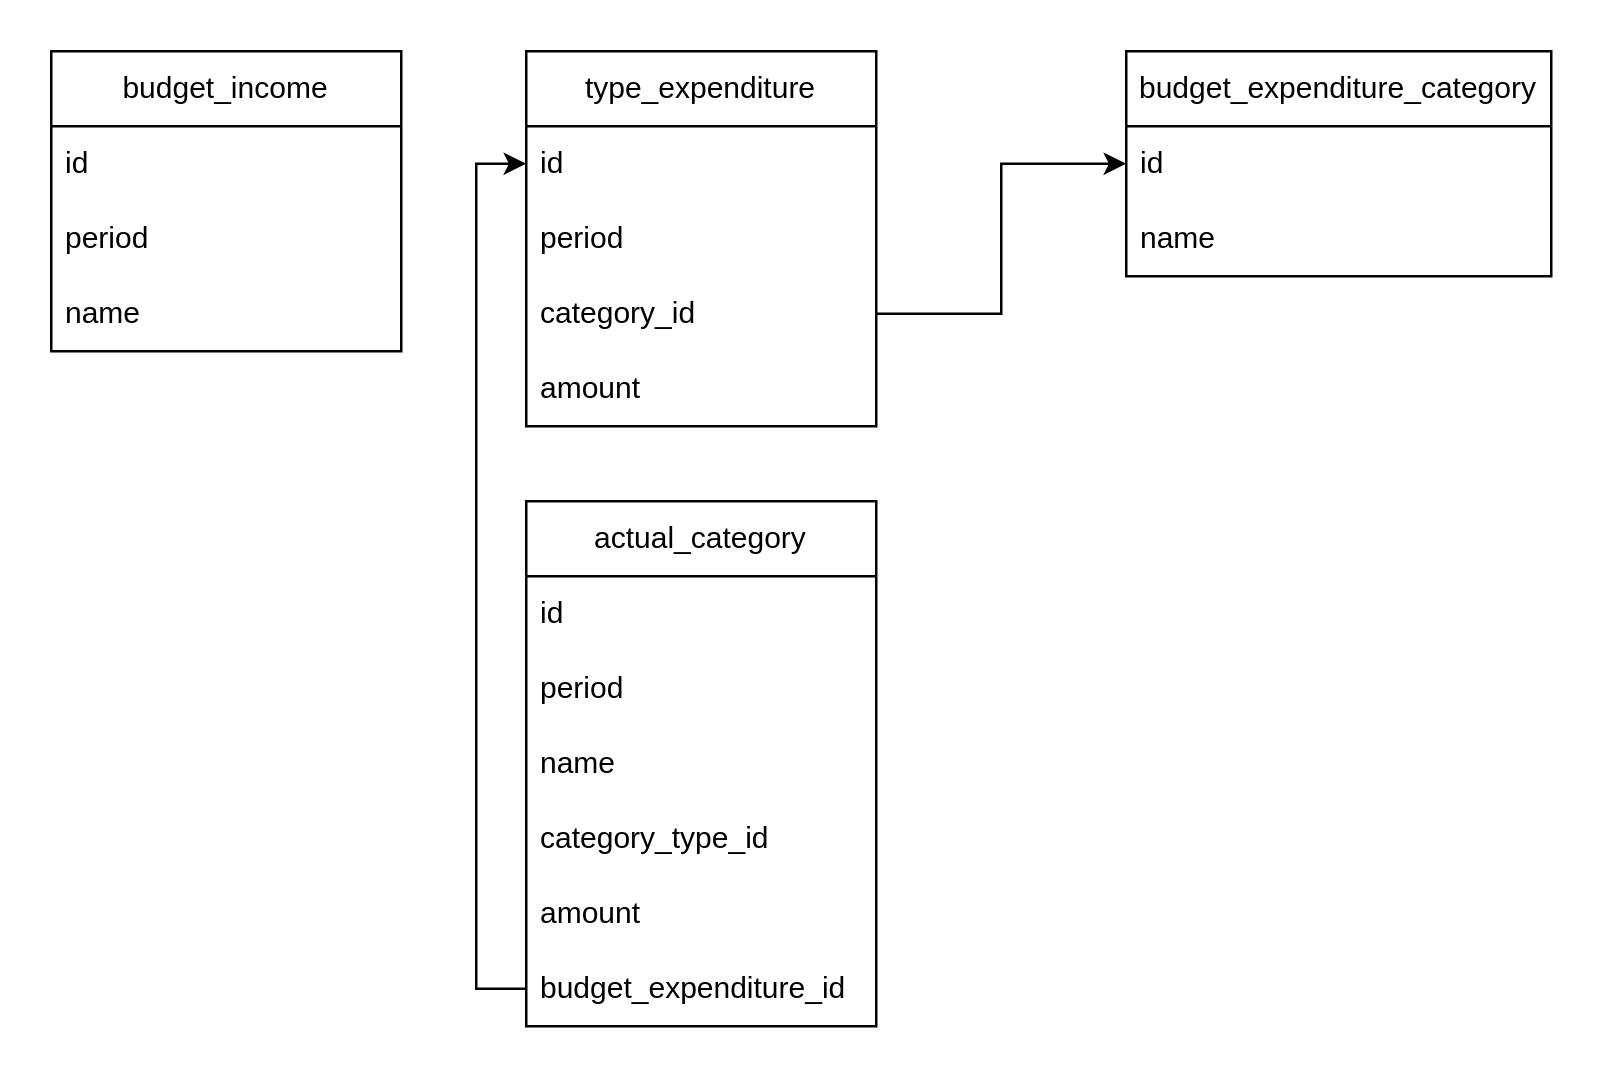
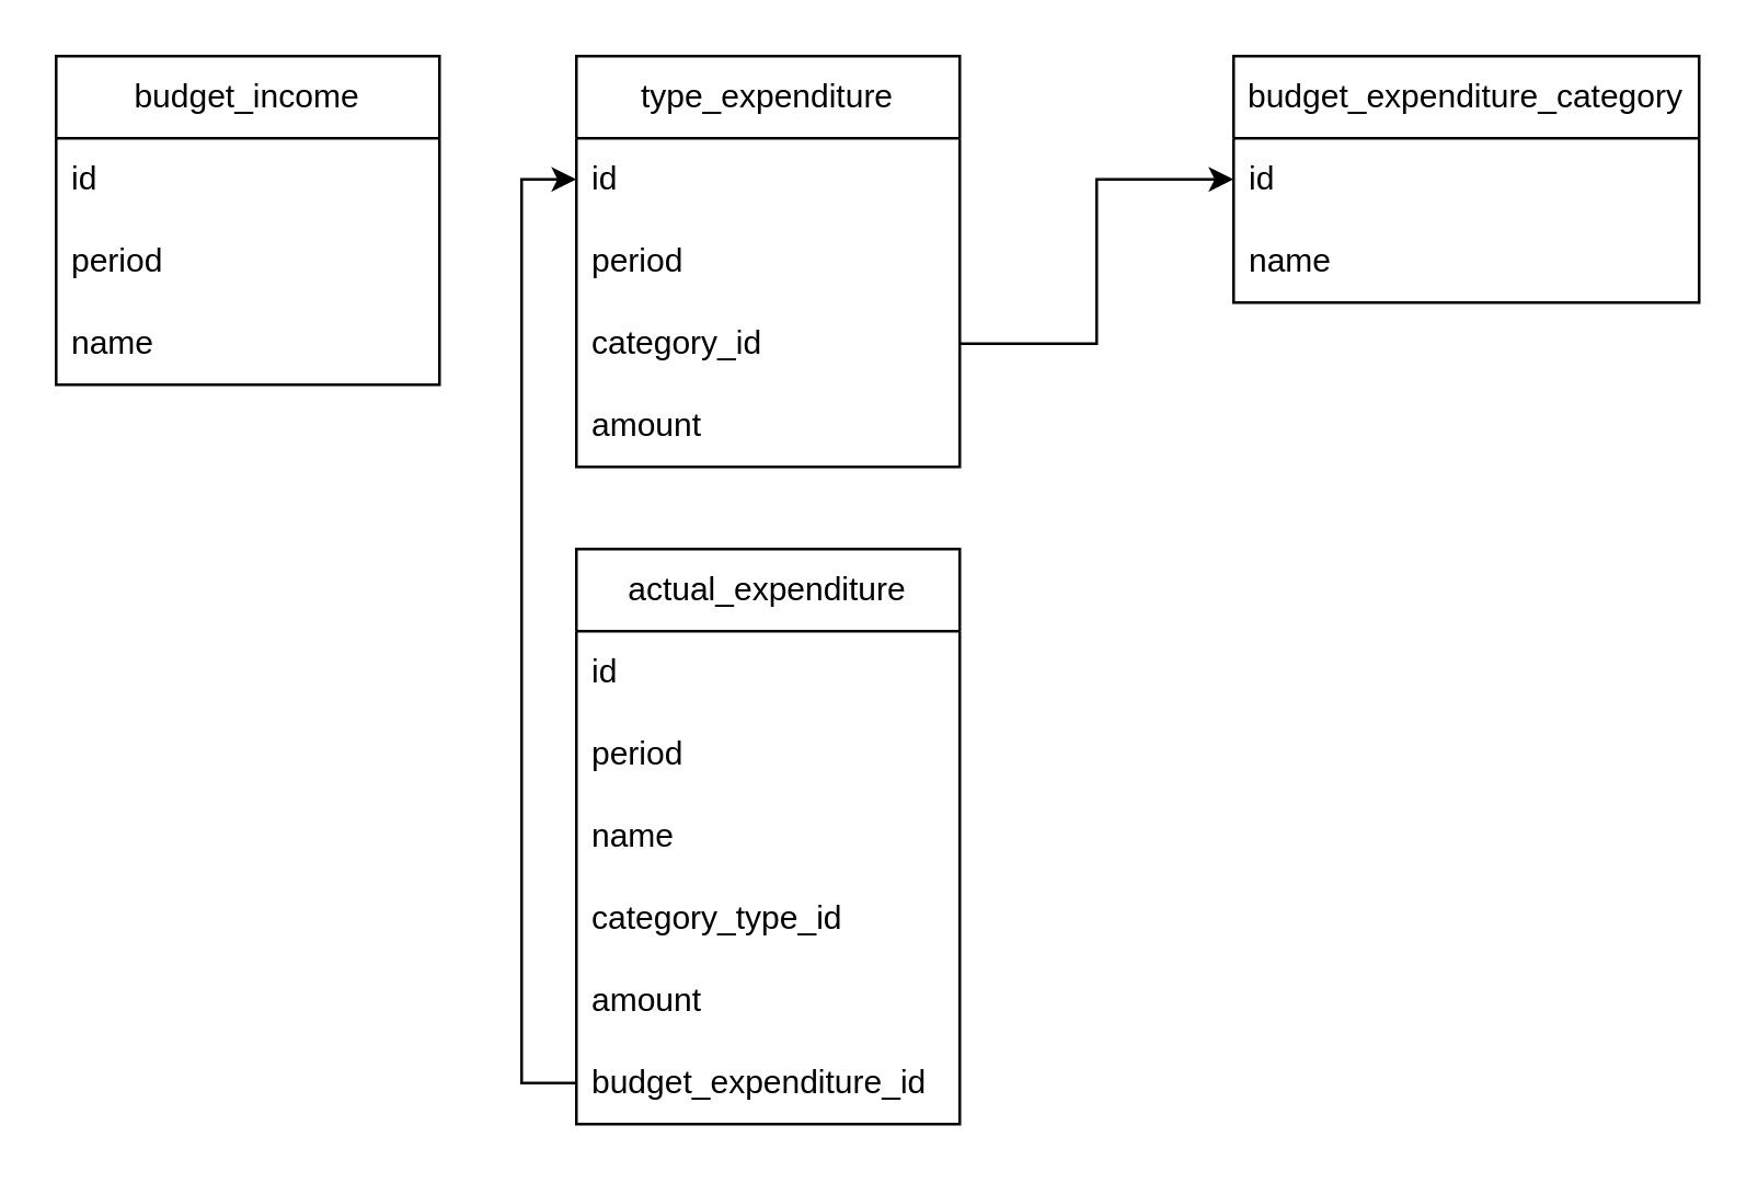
  <mxCell id="0" />
  <mxCell id="1" parent="0" />
  <mxCell id="2" value="budget_income" style="swimlane;fontStyle=0;childLayout=stackLayout;horizontal=1;startSize=30;horizontalStack=0;resizeParent=1;resizeParentMax=0;resizeLast=0;collapsible=1;marginBottom=0;whiteSpace=wrap;html=1;" vertex="1" parent="1"><mxGeometry x="20" y="20" width="140" height="120" as="geometry" /></mxCell>
  <mxCell id="3" value="id" style="text;strokeColor=none;fillColor=none;align=left;verticalAlign=middle;spacingLeft=4;spacingRight=4;overflow=hidden;points=[[0,0.5],[1,0.5]];portConstraint=eastwest;rotatable=0;whiteSpace=wrap;html=1;" vertex="1" parent="2"><mxGeometry y="30" width="140" height="30" as="geometry" /></mxCell>
  <mxCell id="4" value="period" style="text;strokeColor=none;fillColor=none;align=left;verticalAlign=middle;spacingLeft=4;spacingRight=4;overflow=hidden;points=[[0,0.5],[1,0.5]];portConstraint=eastwest;rotatable=0;whiteSpace=wrap;html=1;" vertex="1" parent="2"><mxGeometry y="60" width="140" height="30" as="geometry" /></mxCell>
  <mxCell id="5" value="name" style="text;strokeColor=none;fillColor=none;align=left;verticalAlign=middle;spacingLeft=4;spacingRight=4;overflow=hidden;points=[[0,0.5],[1,0.5]];portConstraint=eastwest;rotatable=0;whiteSpace=wrap;html=1;" vertex="1" parent="2"><mxGeometry y="90" width="140" height="30" as="geometry" /></mxCell>
  <mxCell id="6" value="type_expenditure" style="swimlane;fontStyle=0;childLayout=stackLayout;horizontal=1;startSize=30;horizontalStack=0;resizeParent=1;resizeParentMax=0;resizeLast=0;collapsible=1;marginBottom=0;whiteSpace=wrap;html=1;" vertex="1" parent="1"><mxGeometry x="210" y="20" width="140" height="150" as="geometry" /></mxCell>
  <mxCell id="7" value="id" style="text;strokeColor=none;fillColor=none;align=left;verticalAlign=middle;spacingLeft=4;spacingRight=4;overflow=hidden;points=[[0,0.5],[1,0.5]];portConstraint=eastwest;rotatable=0;whiteSpace=wrap;html=1;" vertex="1" parent="6"><mxGeometry y="30" width="140" height="30" as="geometry" /></mxCell>
  <mxCell id="8" value="period" style="text;strokeColor=none;fillColor=none;align=left;verticalAlign=middle;spacingLeft=4;spacingRight=4;overflow=hidden;points=[[0,0.5],[1,0.5]];portConstraint=eastwest;rotatable=0;whiteSpace=wrap;html=1;" vertex="1" parent="6"><mxGeometry y="60" width="140" height="30" as="geometry" /></mxCell>
  <mxCell id="9" value="category_id" style="text;strokeColor=none;fillColor=none;align=left;verticalAlign=middle;spacingLeft=4;spacingRight=4;overflow=hidden;points=[[0,0.5],[1,0.5]];portConstraint=eastwest;rotatable=0;whiteSpace=wrap;html=1;" vertex="1" parent="6"><mxGeometry y="90" width="140" height="30" as="geometry" /></mxCell>
  <mxCell id="10" value="amount" style="text;strokeColor=none;fillColor=none;align=left;verticalAlign=middle;spacingLeft=4;spacingRight=4;overflow=hidden;points=[[0,0.5],[1,0.5]];portConstraint=eastwest;rotatable=0;whiteSpace=wrap;html=1;" vertex="1" parent="6"><mxGeometry y="120" width="140" height="30" as="geometry" /></mxCell>
- <mxCell id="11" value="actual_category" style="swimlane;fontStyle=0;childLayout=stackLayout;horizontal=1;startSize=30;horizontalStack=0;resizeParent=1;resizeParentMax=0;resizeLast=0;collapsible=1;marginBottom=0;whiteSpace=wrap;html=1;" vertex="1" parent="1"><mxGeometry x="210" y="200" width="140" height="210" as="geometry" /></mxCell>
+ <mxCell id="11" value="actual_expenditure" style="swimlane;fontStyle=0;childLayout=stackLayout;horizontal=1;startSize=30;horizontalStack=0;resizeParent=1;resizeParentMax=0;resizeLast=0;collapsible=1;marginBottom=0;whiteSpace=wrap;html=1;" vertex="1" parent="1"><mxGeometry x="210" y="200" width="140" height="210" as="geometry" /></mxCell>
  <mxCell id="12" value="id" style="text;strokeColor=none;fillColor=none;align=left;verticalAlign=middle;spacingLeft=4;spacingRight=4;overflow=hidden;points=[[0,0.5],[1,0.5]];portConstraint=eastwest;rotatable=0;whiteSpace=wrap;html=1;" vertex="1" parent="11"><mxGeometry y="30" width="140" height="30" as="geometry" /></mxCell>
  <mxCell id="13" value="period" style="text;strokeColor=none;fillColor=none;align=left;verticalAlign=middle;spacingLeft=4;spacingRight=4;overflow=hidden;points=[[0,0.5],[1,0.5]];portConstraint=eastwest;rotatable=0;whiteSpace=wrap;html=1;" vertex="1" parent="11"><mxGeometry y="60" width="140" height="30" as="geometry" /></mxCell>
  <mxCell id="14" value="name" style="text;strokeColor=none;fillColor=none;align=left;verticalAlign=middle;spacingLeft=4;spacingRight=4;overflow=hidden;points=[[0,0.5],[1,0.5]];portConstraint=eastwest;rotatable=0;whiteSpace=wrap;html=1;" vertex="1" parent="11"><mxGeometry y="90" width="140" height="30" as="geometry" /></mxCell>
  <mxCell id="15" value="category_type_id" style="text;strokeColor=none;fillColor=none;align=left;verticalAlign=middle;spacingLeft=4;spacingRight=4;overflow=hidden;points=[[0,0.5],[1,0.5]];portConstraint=eastwest;rotatable=0;whiteSpace=wrap;html=1;" vertex="1" parent="11"><mxGeometry y="120" width="140" height="30" as="geometry" /></mxCell>
  <mxCell id="16" value="amount" style="text;strokeColor=none;fillColor=none;align=left;verticalAlign=middle;spacingLeft=4;spacingRight=4;overflow=hidden;points=[[0,0.5],[1,0.5]];portConstraint=eastwest;rotatable=0;whiteSpace=wrap;html=1;" vertex="1" parent="11"><mxGeometry y="150" width="140" height="30" as="geometry" /></mxCell>
  <mxCell id="17" value="budget_expenditure_id" style="text;strokeColor=none;fillColor=none;align=left;verticalAlign=middle;spacingLeft=4;spacingRight=4;overflow=hidden;points=[[0,0.5],[1,0.5]];portConstraint=eastwest;rotatable=0;whiteSpace=wrap;html=1;" vertex="1" parent="11"><mxGeometry y="180" width="140" height="30" as="geometry" /></mxCell>
  <mxCell id="18" style="edgeStyle=orthogonalEdgeStyle;rounded=0;orthogonalLoop=1;jettySize=auto;html=1;entryX=0;entryY=0.5;entryDx=0;entryDy=0;" edge="1" parent="1" source="17" target="7"><mxGeometry relative="1" as="geometry" /></mxCell>
  <mxCell id="19" value="budget_expenditure_category" style="swimlane;fontStyle=0;childLayout=stackLayout;horizontal=1;startSize=30;horizontalStack=0;resizeParent=1;resizeParentMax=0;resizeLast=0;collapsible=1;marginBottom=0;whiteSpace=wrap;html=1;" vertex="1" parent="1"><mxGeometry x="450" y="20" width="170" height="90" as="geometry" /></mxCell>
  <mxCell id="20" value="id" style="text;strokeColor=none;fillColor=none;align=left;verticalAlign=middle;spacingLeft=4;spacingRight=4;overflow=hidden;points=[[0,0.5],[1,0.5]];portConstraint=eastwest;rotatable=0;whiteSpace=wrap;html=1;" vertex="1" parent="19"><mxGeometry y="30" width="170" height="30" as="geometry" /></mxCell>
  <mxCell id="21" value="name" style="text;strokeColor=none;fillColor=none;align=left;verticalAlign=middle;spacingLeft=4;spacingRight=4;overflow=hidden;points=[[0,0.5],[1,0.5]];portConstraint=eastwest;rotatable=0;whiteSpace=wrap;html=1;" vertex="1" parent="19"><mxGeometry y="60" width="170" height="30" as="geometry" /></mxCell>
  <mxCell id="22" style="edgeStyle=orthogonalEdgeStyle;rounded=0;orthogonalLoop=1;jettySize=auto;html=1;entryX=0;entryY=0.5;entryDx=0;entryDy=0;" edge="1" parent="1" source="9" target="20"><mxGeometry relative="1" as="geometry" /></mxCell>
